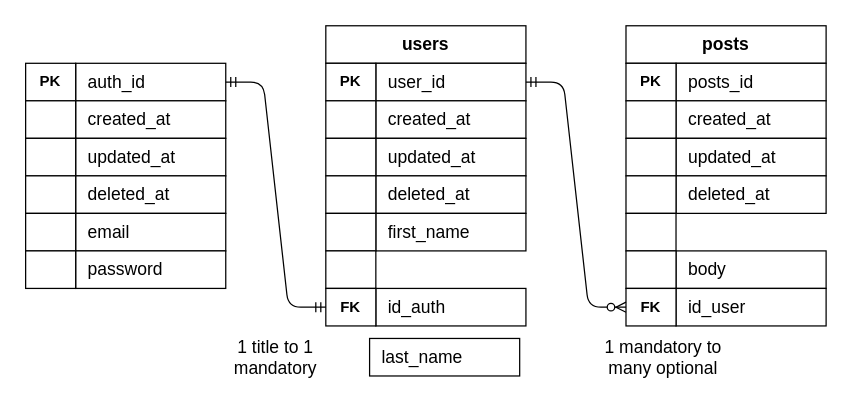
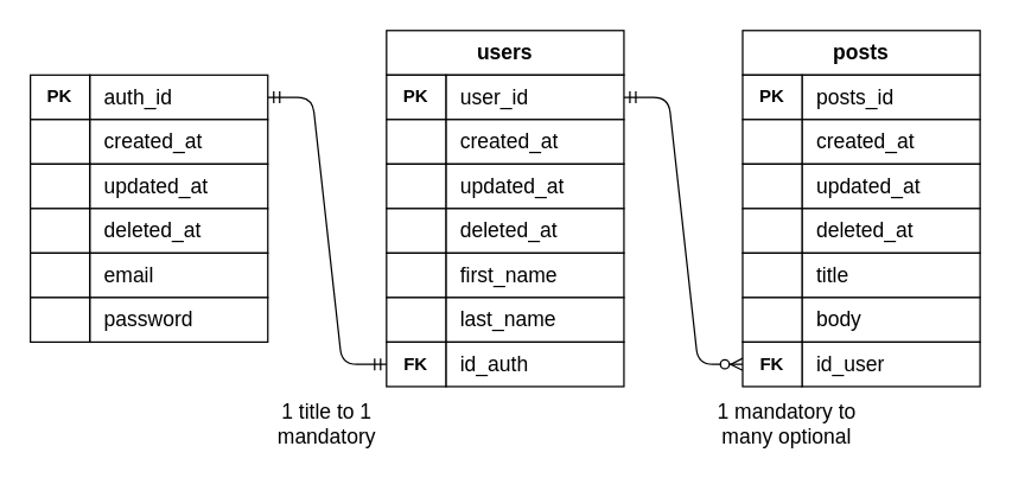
  <mxCell id="0" />
  <mxCell id="1" parent="0" />
  <mxCell id="2" value="users" style="rounded=0;whiteSpace=wrap;html=1;fontSize=14;fontStyle=1" vertex="1" parent="1"><mxGeometry x="260" y="20" width="160" height="30" as="geometry" /></mxCell>
  <mxCell id="3" value="user_id" style="rounded=0;whiteSpace=wrap;html=1;align=left;fontSize=14;spacingLeft=8;" vertex="1" parent="1"><mxGeometry x="300" y="50" width="120" height="30" as="geometry" /></mxCell>
  <mxCell id="4" value="PK" style="rounded=0;whiteSpace=wrap;html=1;fontStyle=1" vertex="1" parent="1"><mxGeometry x="260" y="50" width="40" height="30" as="geometry" /></mxCell>
  <mxCell id="5" value="created_at" style="rounded=0;whiteSpace=wrap;html=1;align=left;fontSize=14;spacingLeft=8;" vertex="1" parent="1"><mxGeometry x="300" y="80" width="120" height="30" as="geometry" /></mxCell>
  <mxCell id="6" value="" style="rounded=0;whiteSpace=wrap;html=1;fontStyle=1" vertex="1" parent="1"><mxGeometry x="260" y="80" width="40" height="30" as="geometry" /></mxCell>
  <mxCell id="7" value="updated_at" style="rounded=0;whiteSpace=wrap;html=1;align=left;fontSize=14;spacingLeft=8;" vertex="1" parent="1"><mxGeometry x="300" y="110" width="120" height="30" as="geometry" /></mxCell>
  <mxCell id="8" value="" style="rounded=0;whiteSpace=wrap;html=1;fontStyle=1" vertex="1" parent="1"><mxGeometry x="260" y="110" width="40" height="30" as="geometry" /></mxCell>
  <mxCell id="9" value="deleted_at" style="rounded=0;whiteSpace=wrap;html=1;align=left;fontSize=14;spacingLeft=8;" vertex="1" parent="1"><mxGeometry x="300" y="140" width="120" height="30" as="geometry" /></mxCell>
  <mxCell id="10" value="" style="rounded=0;whiteSpace=wrap;html=1;fontStyle=1" vertex="1" parent="1"><mxGeometry x="260" y="140" width="40" height="30" as="geometry" /></mxCell>
  <mxCell id="11" value="first_name" style="rounded=0;whiteSpace=wrap;html=1;align=left;fontSize=14;spacingLeft=8;" vertex="1" parent="1"><mxGeometry x="300" y="170" width="120" height="30" as="geometry" /></mxCell>
  <mxCell id="12" value="" style="rounded=0;whiteSpace=wrap;html=1;fontStyle=1" vertex="1" parent="1"><mxGeometry x="260" y="170" width="40" height="30" as="geometry" /></mxCell>
- <mxCell id="13" value="last_name" style="rounded=0;whiteSpace=wrap;html=1;align=left;fontSize=14;spacingLeft=8;" vertex="1" parent="1"><mxGeometry x="295" y="270" width="120" height="30" as="geometry" /></mxCell>
+ <mxCell id="13" value="last_name" style="rounded=0;whiteSpace=wrap;html=1;align=left;fontSize=14;spacingLeft=8;" vertex="1" parent="1"><mxGeometry x="300" y="200" width="120" height="30" as="geometry" /></mxCell>
  <mxCell id="14" value="" style="rounded=0;whiteSpace=wrap;html=1;fontStyle=1" vertex="1" parent="1"><mxGeometry x="260" y="200" width="40" height="30" as="geometry" /></mxCell>
  <mxCell id="15" value="auth_id" style="rounded=0;whiteSpace=wrap;html=1;align=left;fontSize=14;spacingLeft=8;" vertex="1" parent="1"><mxGeometry x="60" y="50" width="120" height="30" as="geometry" /></mxCell>
  <mxCell id="16" value="PK" style="rounded=0;whiteSpace=wrap;html=1;fontStyle=1" vertex="1" parent="1"><mxGeometry x="20" y="50" width="40" height="30" as="geometry" /></mxCell>
  <mxCell id="17" value="created_at" style="rounded=0;whiteSpace=wrap;html=1;align=left;fontSize=14;spacingLeft=8;" vertex="1" parent="1"><mxGeometry x="60" y="80" width="120" height="30" as="geometry" /></mxCell>
  <mxCell id="18" value="" style="rounded=0;whiteSpace=wrap;html=1;fontStyle=1" vertex="1" parent="1"><mxGeometry x="20" y="80" width="40" height="30" as="geometry" /></mxCell>
  <mxCell id="19" value="updated_at" style="rounded=0;whiteSpace=wrap;html=1;align=left;fontSize=14;spacingLeft=8;" vertex="1" parent="1"><mxGeometry x="60" y="110" width="120" height="30" as="geometry" /></mxCell>
  <mxCell id="20" value="" style="rounded=0;whiteSpace=wrap;html=1;fontStyle=1" vertex="1" parent="1"><mxGeometry x="20" y="110" width="40" height="30" as="geometry" /></mxCell>
  <mxCell id="21" value="deleted_at" style="rounded=0;whiteSpace=wrap;html=1;align=left;fontSize=14;spacingLeft=8;" vertex="1" parent="1"><mxGeometry x="60" y="140" width="120" height="30" as="geometry" /></mxCell>
  <mxCell id="22" value="" style="rounded=0;whiteSpace=wrap;html=1;fontStyle=1" vertex="1" parent="1"><mxGeometry x="20" y="140" width="40" height="30" as="geometry" /></mxCell>
  <mxCell id="23" value="email" style="rounded=0;whiteSpace=wrap;html=1;align=left;fontSize=14;spacingLeft=8;" vertex="1" parent="1"><mxGeometry x="60" y="170" width="120" height="30" as="geometry" /></mxCell>
  <mxCell id="24" value="" style="rounded=0;whiteSpace=wrap;html=1;fontStyle=1" vertex="1" parent="1"><mxGeometry x="20" y="170" width="40" height="30" as="geometry" /></mxCell>
  <mxCell id="25" value="password" style="rounded=0;whiteSpace=wrap;html=1;align=left;fontSize=14;spacingLeft=8;" vertex="1" parent="1"><mxGeometry x="60" y="200" width="120" height="30" as="geometry" /></mxCell>
  <mxCell id="26" value="" style="rounded=0;whiteSpace=wrap;html=1;fontStyle=1" vertex="1" parent="1"><mxGeometry x="20" y="200" width="40" height="30" as="geometry" /></mxCell>
  <mxCell id="27" value="id_auth" style="rounded=0;whiteSpace=wrap;html=1;align=left;fontSize=14;spacingLeft=8;" vertex="1" parent="1"><mxGeometry x="300" y="230" width="120" height="30" as="geometry" /></mxCell>
  <mxCell id="28" value="FK" style="rounded=0;whiteSpace=wrap;html=1;fontStyle=1" vertex="1" parent="1"><mxGeometry x="260" y="230" width="40" height="30" as="geometry" /></mxCell>
  <mxCell id="29" value="posts" style="rounded=0;whiteSpace=wrap;html=1;fontSize=14;fontStyle=1" vertex="1" parent="1"><mxGeometry x="500" y="20" width="160" height="30" as="geometry" /></mxCell>
  <mxCell id="30" value="posts_id" style="rounded=0;whiteSpace=wrap;html=1;align=left;fontSize=14;spacingLeft=8;" vertex="1" parent="1"><mxGeometry x="540" y="50" width="120" height="30" as="geometry" /></mxCell>
  <mxCell id="31" value="PK" style="rounded=0;whiteSpace=wrap;html=1;fontStyle=1" vertex="1" parent="1"><mxGeometry x="500" y="50" width="40" height="30" as="geometry" /></mxCell>
  <mxCell id="32" value="created_at" style="rounded=0;whiteSpace=wrap;html=1;align=left;fontSize=14;spacingLeft=8;" vertex="1" parent="1"><mxGeometry x="540" y="80" width="120" height="30" as="geometry" /></mxCell>
  <mxCell id="33" value="" style="rounded=0;whiteSpace=wrap;html=1;fontStyle=1" vertex="1" parent="1"><mxGeometry x="500" y="80" width="40" height="30" as="geometry" /></mxCell>
  <mxCell id="34" value="updated_at" style="rounded=0;whiteSpace=wrap;html=1;align=left;fontSize=14;spacingLeft=8;" vertex="1" parent="1"><mxGeometry x="540" y="110" width="120" height="30" as="geometry" /></mxCell>
  <mxCell id="35" value="" style="rounded=0;whiteSpace=wrap;html=1;fontStyle=1" vertex="1" parent="1"><mxGeometry x="500" y="110" width="40" height="30" as="geometry" /></mxCell>
  <mxCell id="36" value="deleted_at" style="rounded=0;whiteSpace=wrap;html=1;align=left;fontSize=14;spacingLeft=8;" vertex="1" parent="1"><mxGeometry x="540" y="140" width="120" height="30" as="geometry" /></mxCell>
  <mxCell id="37" value="" style="rounded=0;whiteSpace=wrap;html=1;fontStyle=1" vertex="1" parent="1"><mxGeometry x="500" y="140" width="40" height="30" as="geometry" /></mxCell>
+ <mxCell id="38" value="title" style="rounded=0;whiteSpace=wrap;html=1;align=left;fontSize=14;spacingLeft=8;" vertex="1" parent="1"><mxGeometry x="540" y="170" width="120" height="30" as="geometry" /></mxCell>
  <mxCell id="39" value="" style="rounded=0;whiteSpace=wrap;html=1;fontStyle=1" vertex="1" parent="1"><mxGeometry x="500" y="170" width="40" height="30" as="geometry" /></mxCell>
  <mxCell id="40" value="body" style="rounded=0;whiteSpace=wrap;html=1;align=left;fontSize=14;spacingLeft=8;" vertex="1" parent="1"><mxGeometry x="540" y="200" width="120" height="30" as="geometry" /></mxCell>
  <mxCell id="41" value="" style="rounded=0;whiteSpace=wrap;html=1;fontStyle=1" vertex="1" parent="1"><mxGeometry x="500" y="200" width="40" height="30" as="geometry" /></mxCell>
  <mxCell id="42" value="id_user" style="rounded=0;whiteSpace=wrap;html=1;align=left;fontSize=14;spacingLeft=8;" vertex="1" parent="1"><mxGeometry x="540" y="230" width="120" height="30" as="geometry" /></mxCell>
  <mxCell id="43" value="FK" style="rounded=0;whiteSpace=wrap;html=1;fontStyle=1" vertex="1" parent="1"><mxGeometry x="500" y="230" width="40" height="30" as="geometry" /></mxCell>
  <mxCell id="44" value="" style="edgeStyle=entityRelationEdgeStyle;fontSize=12;html=1;endArrow=ERzeroToMany;startArrow=ERmandOne;exitX=1;exitY=0.5;exitDx=0;exitDy=0;entryX=0;entryY=0.5;entryDx=0;entryDy=0;rounded=1;" edge="1" parent="1" source="3" target="43"><mxGeometry width="100" height="100" relative="1" as="geometry"><mxPoint x="490" y="420" as="sourcePoint" /><mxPoint x="590" y="320" as="targetPoint" /></mxGeometry></mxCell>
  <mxCell id="45" value="" style="edgeStyle=entityRelationEdgeStyle;fontSize=12;html=1;endArrow=ERmandOne;startArrow=ERmandOne;rounded=1;exitX=1;exitY=0.5;exitDx=0;exitDy=0;entryX=0;entryY=0.5;entryDx=0;entryDy=0;" edge="1" parent="1" source="15" target="28"><mxGeometry width="100" height="100" relative="1" as="geometry"><mxPoint x="240" y="390" as="sourcePoint" /><mxPoint x="340" y="290" as="targetPoint" /></mxGeometry></mxCell>
  <mxCell id="46" value="1 title to 1 mandatory" style="text;html=1;strokeColor=none;fillColor=none;align=center;verticalAlign=middle;whiteSpace=wrap;rounded=0;fontSize=14;" vertex="1" parent="1"><mxGeometry x="170" y="270" width="100" height="30" as="geometry" /></mxCell>
  <mxCell id="47" value="1 mandatory to many optional" style="text;html=1;strokeColor=none;fillColor=none;align=center;verticalAlign=middle;whiteSpace=wrap;rounded=0;fontSize=14;" vertex="1" parent="1"><mxGeometry x="480" y="270" width="100" height="30" as="geometry" /></mxCell>
